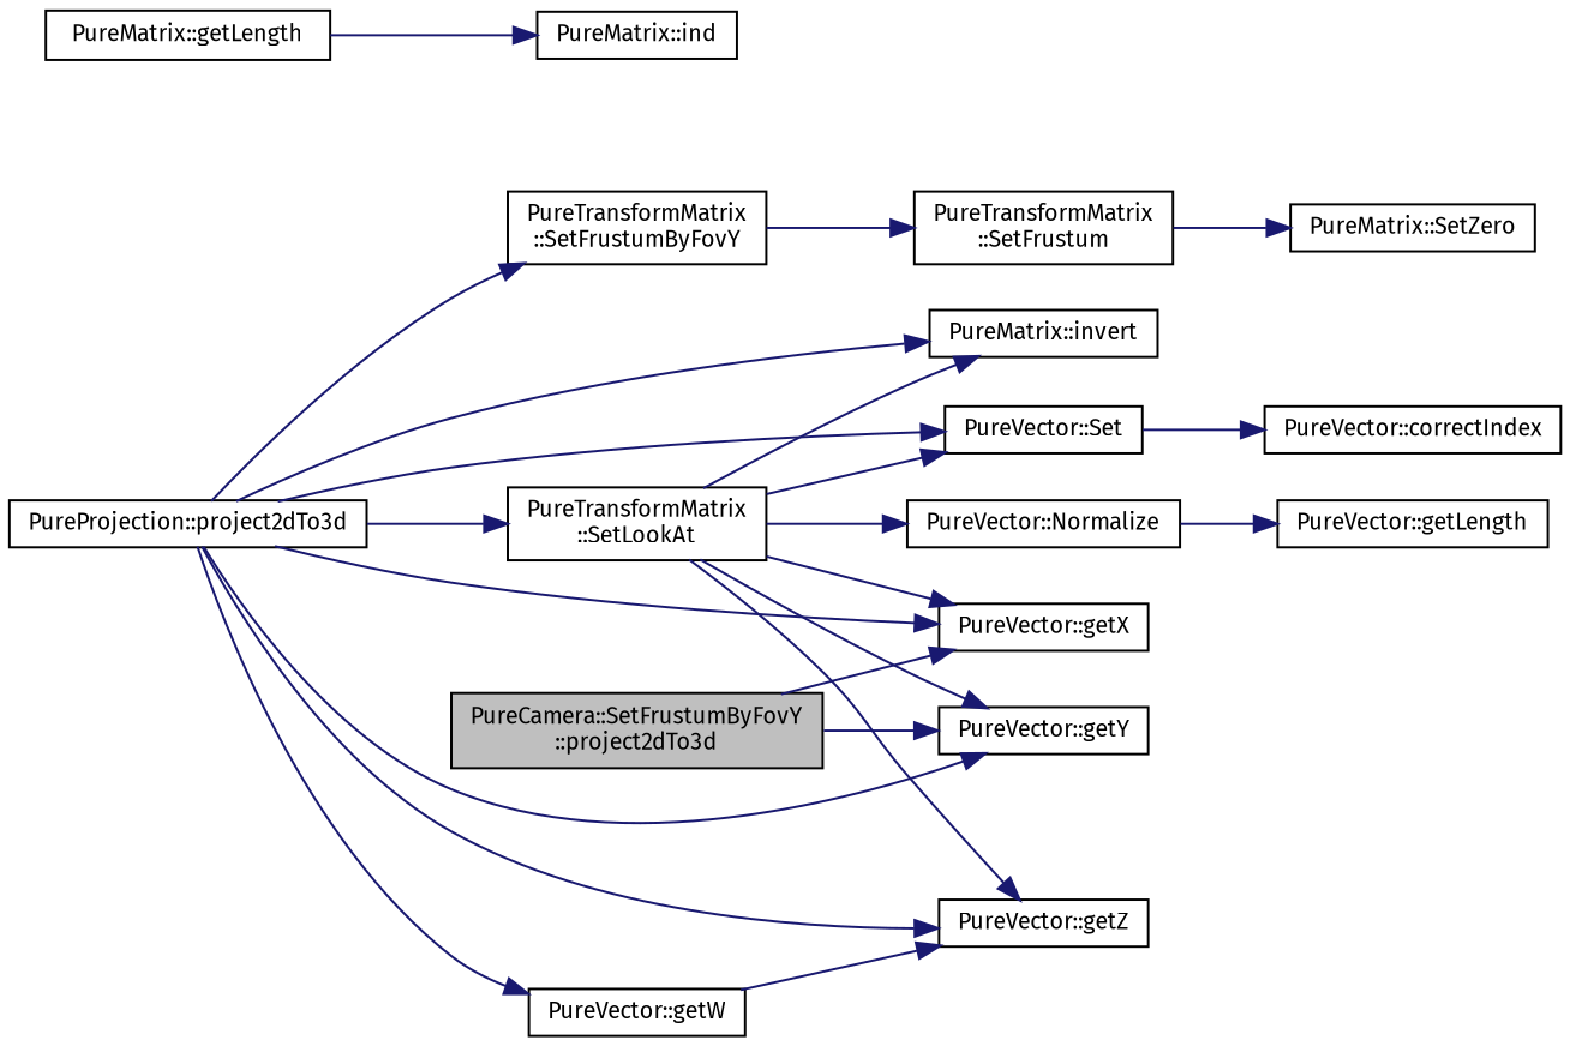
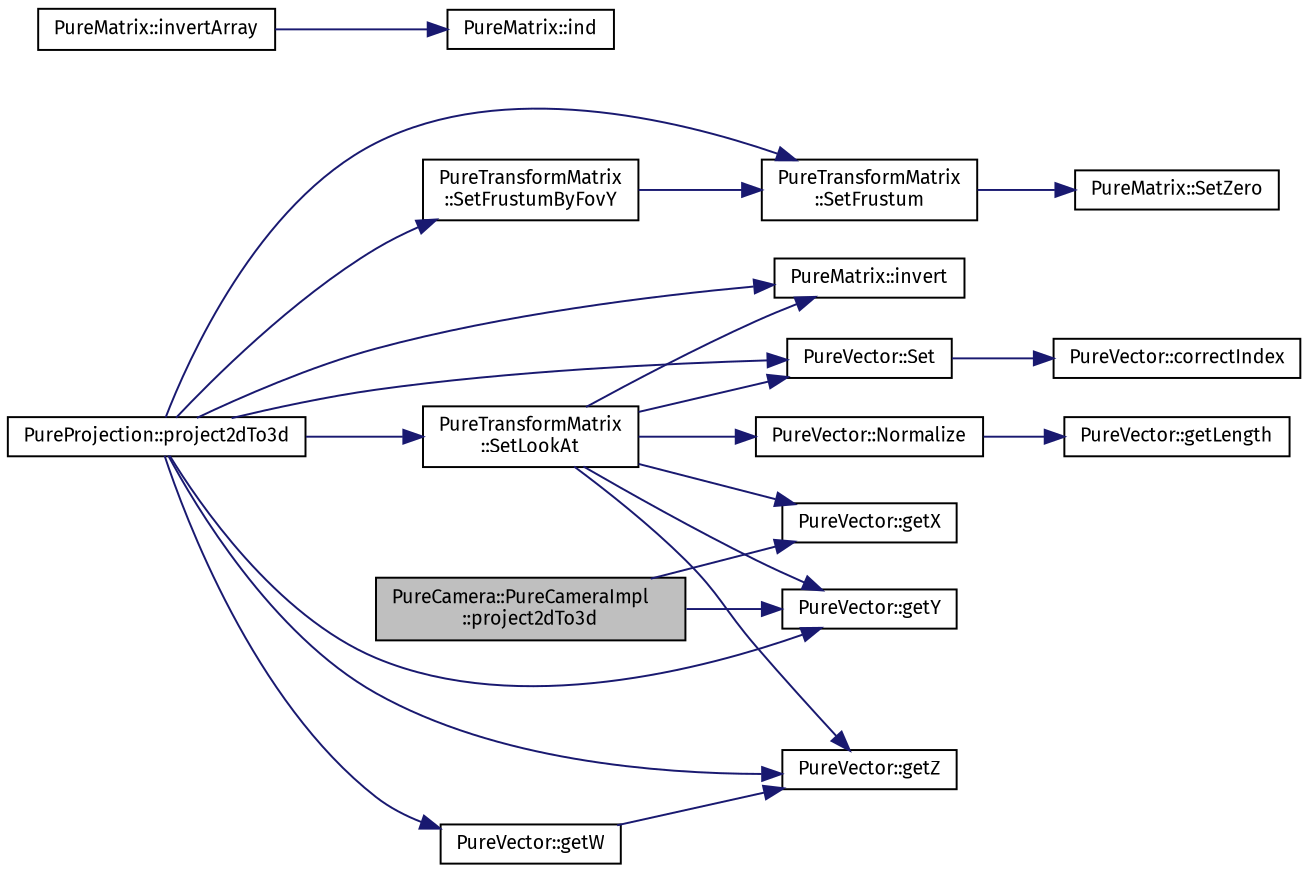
  digraph {
    fontname="Fira Sans"
    rankdir=LR
    node [color=black fillcolor=white fontname="Fira Sans" fontsize=10 shape=record style=filled]
    edge [color=midnightblue fontname="Fira Sans" fontsize=10 labelfontname=Helvetica labelfontsize=10 style=solid]
-   n1 [fillcolor=grey75 fontcolor=black height=0.2 label="PureCamera::SetFrustumByFovY\l::project2dTo3d" width=0.4]
+   n1 [fillcolor=grey75 fontcolor=black height=0.2 label="PureCamera::PureCameraImpl\l::project2dTo3d" width=0.4]
    n2 [height=0.2 label="PureVector::getX" width=0.4]
    n3 [height=0.2 label="PureVector::getY" width=0.4]
    n4 [height=0.2 label="PureVector::getZ" width=0.4]
    n5 [height=0.2 label="PureProjection::project2dTo3d" width=0.4]
    n6 [height=0.2 label="PureVector::getW" width=0.4]
    n7 [height=0.2 label="PureMatrix::invert" width=0.4]
    n8 [height=0.2 label="PureVector::Set" width=0.4]
    n9 [height=0.2 label="PureTransformMatrix\l::SetFrustumByFovY" width=0.4]
    n10 [height=0.2 label="PureTransformMatrix\l::SetLookAt" width=0.4]
    n11 [height=0.2 label="PureVector::correctIndex" width=0.4]
    n12 [height=0.2 label="PureTransformMatrix\l::SetFrustum" width=0.4]
    n13 [height=0.2 label="PureVector::Normalize" width=0.4]
-   n14 [height=0.2 label="PureMatrix::getLength" width=0.4]
+   n14 [height=0.2 label="PureMatrix::invertArray" width=0.4]
    n15 [height=0.2 label="PureMatrix::ind" width=0.4]
    n16 [height=0.2 label="PureMatrix::SetZero" width=0.4]
    n17 [height=0.2 label="PureVector::getLength" width=0.4]
    n1 -> n2
    n1 -> n3
-   n5 -> n2
+   n5 -> n12
    n5 -> n3
    n5 -> n4
    n5 -> n6
    n5 -> n7
    n5 -> n8
    n5 -> n9
    n5 -> n10
    n6 -> n4
    n8 -> n11
    n9 -> n12
    n10 -> n2
    n10 -> n3
    n10 -> n4
    n10 -> n7
    n10 -> n8
    n10 -> n13
    n12 -> n16
    n13 -> n17
    n14 -> n15
  }
